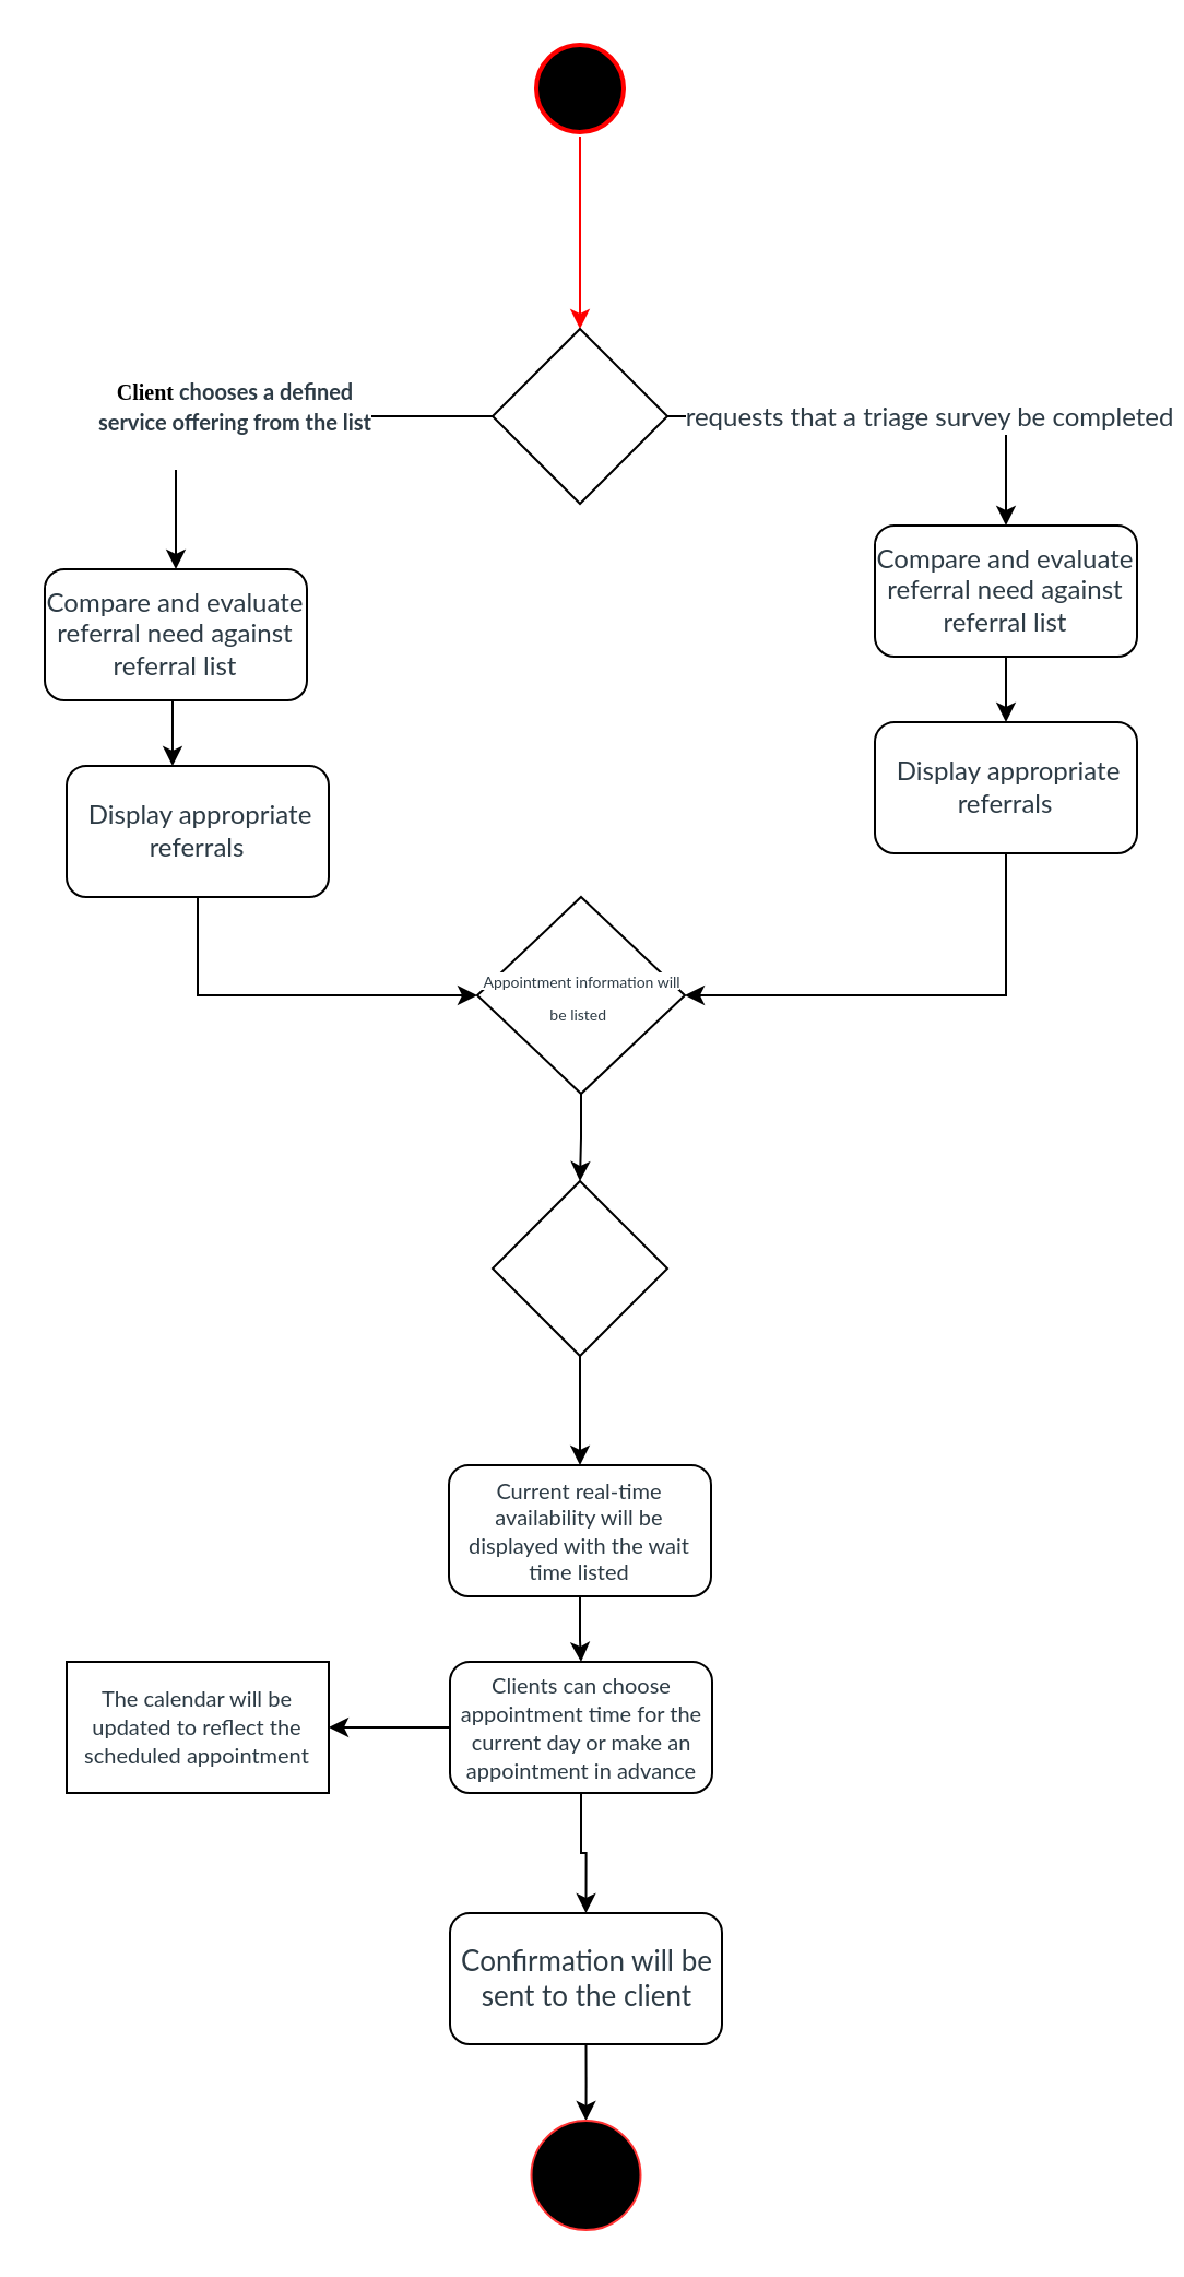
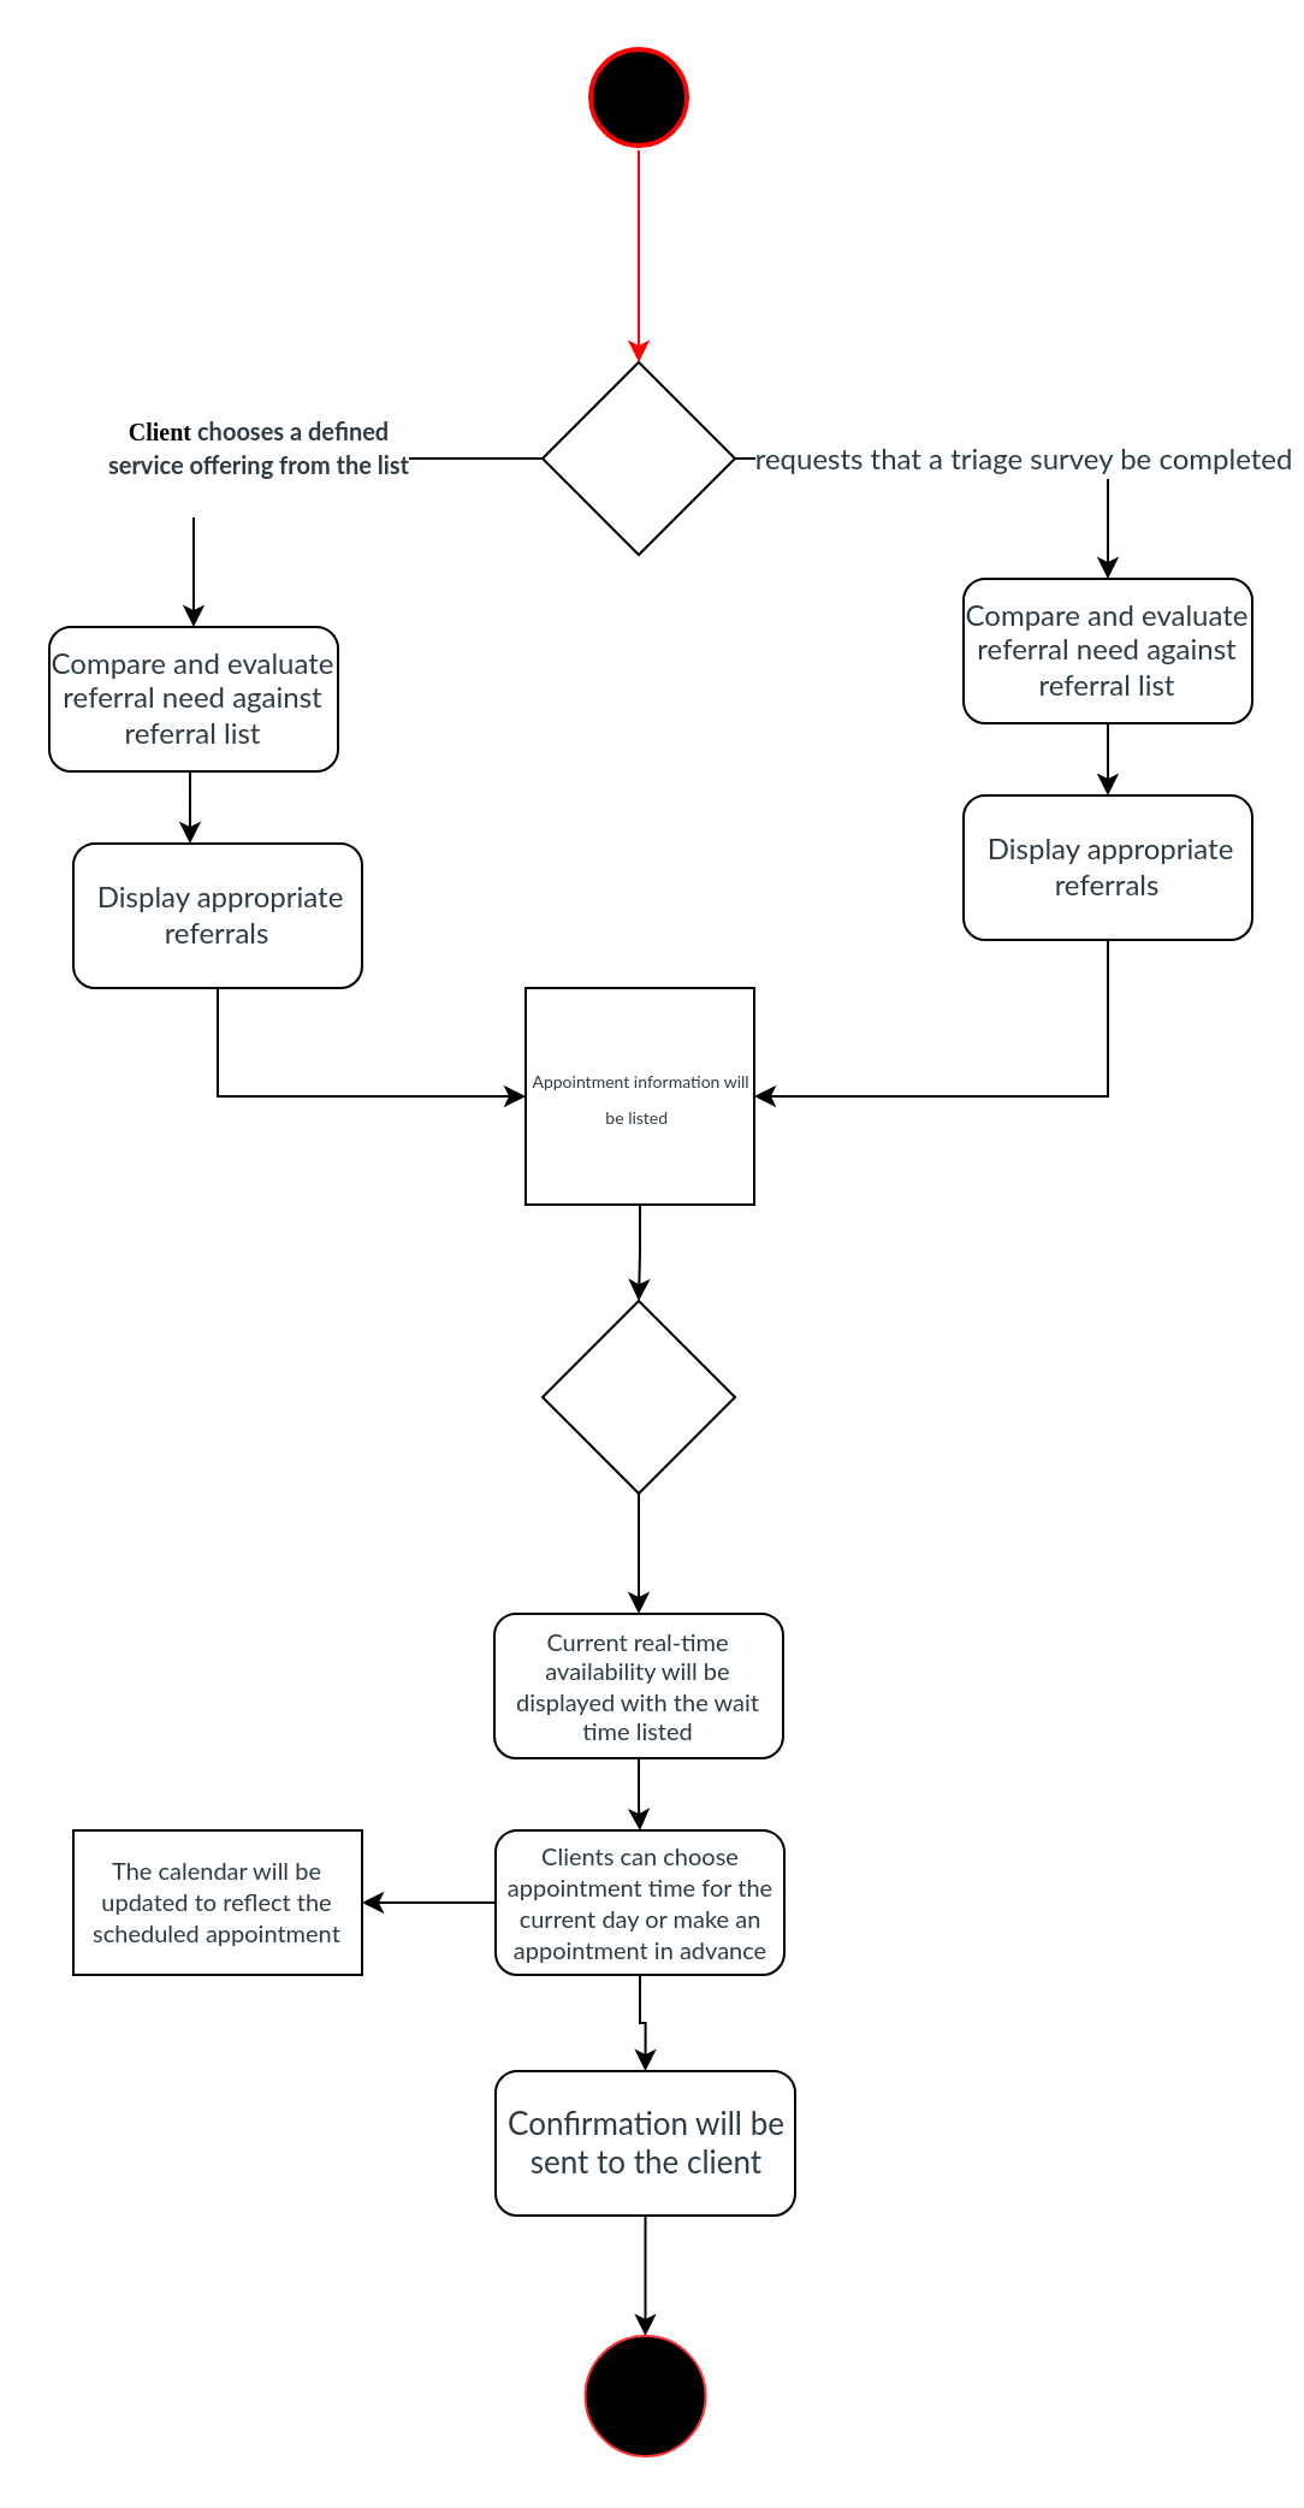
  <mxCell id="0" />
  <mxCell id="1" parent="0" />
  <mxCell id="2" style="edgeStyle=orthogonalEdgeStyle;rounded=0;orthogonalLoop=1;jettySize=auto;html=1;exitX=0.5;exitY=0;exitDx=0;exitDy=0;entryX=0.5;entryY=0;entryDx=0;entryDy=0;fontFamily=Times New Roman;fontSize=12;fillColor=#e51400;strokeColor=#FF0000;" parent="1" source="3" target="14" edge="1"><mxGeometry relative="1" as="geometry" /></mxCell>
  <mxCell id="3" value="" style="ellipse;whiteSpace=wrap;html=1;aspect=fixed;fillColor=#000000;direction=west;strokeColor=#FF0000;perimeterSpacing=2;strokeWidth=2;" parent="1" vertex="1"><mxGeometry x="245" y="20" width="40" height="40" as="geometry" /></mxCell>
  <mxCell id="4" style="edgeStyle=orthogonalEdgeStyle;rounded=0;orthogonalLoop=1;jettySize=auto;html=1;exitX=0.5;exitY=1;exitDx=0;exitDy=0;entryX=0;entryY=0.5;entryDx=0;entryDy=0;fontFamily=Times New Roman;fontSize=12;startArrow=none;" parent="1" source="19" target="16" edge="1"><mxGeometry relative="1" as="geometry" /></mxCell>
  <mxCell id="5" style="edgeStyle=orthogonalEdgeStyle;rounded=0;orthogonalLoop=1;jettySize=auto;html=1;exitX=0.5;exitY=1;exitDx=0;exitDy=0;entryX=0.404;entryY=0;entryDx=0;entryDy=0;entryPerimeter=0;fontSize=12;" edge="1" parent="1" source="6" target="19"><mxGeometry relative="1" as="geometry" /></mxCell>
  <mxCell id="6" value="&lt;span style=&quot;color: rgb(45 , 59 , 69) ; font-family: &amp;#34;lato extended&amp;#34; , &amp;#34;lato&amp;#34; , &amp;#34;helvetica neue&amp;#34; , &amp;#34;helvetica&amp;#34; , &amp;#34;arial&amp;#34; , sans-serif ; background-color: rgb(255 , 255 , 255)&quot;&gt;Compare and evaluate referral need against referral list&lt;/span&gt;" style="rounded=1;whiteSpace=wrap;html=1;fillColor=#FFFFFF;gradientColor=none;" parent="1" vertex="1"><mxGeometry x="20" y="260" width="120" height="60" as="geometry" /></mxCell>
  <mxCell id="7" style="edgeStyle=orthogonalEdgeStyle;rounded=0;orthogonalLoop=1;jettySize=auto;html=1;exitX=0.5;exitY=1;exitDx=0;exitDy=0;entryX=1;entryY=0.5;entryDx=0;entryDy=0;fontFamily=Times New Roman;fontSize=12;startArrow=none;" parent="1" source="20" target="16" edge="1"><mxGeometry relative="1" as="geometry" /></mxCell>
  <mxCell id="8" style="edgeStyle=orthogonalEdgeStyle;rounded=0;orthogonalLoop=1;jettySize=auto;html=1;exitX=0.5;exitY=1;exitDx=0;exitDy=0;entryX=0.5;entryY=0;entryDx=0;entryDy=0;fontSize=12;" edge="1" parent="1" source="9" target="20"><mxGeometry relative="1" as="geometry" /></mxCell>
  <mxCell id="9" value="&lt;span style=&quot;color: rgb(45 , 59 , 69) ; font-family: &amp;#34;lato extended&amp;#34; , &amp;#34;lato&amp;#34; , &amp;#34;helvetica neue&amp;#34; , &amp;#34;helvetica&amp;#34; , &amp;#34;arial&amp;#34; , sans-serif ; background-color: rgb(255 , 255 , 255)&quot;&gt;Compare and evaluate referral need against referral list&lt;/span&gt;" style="rounded=1;whiteSpace=wrap;html=1;fillColor=#FFFFFF;gradientColor=none;" parent="1" vertex="1"><mxGeometry x="400" y="240" width="120" height="60" as="geometry" /></mxCell>
  <mxCell id="10" style="edgeStyle=orthogonalEdgeStyle;rounded=0;orthogonalLoop=1;jettySize=auto;html=1;exitX=1;exitY=0.5;exitDx=0;exitDy=0;entryX=0.5;entryY=0;entryDx=0;entryDy=0;fontFamily=Times New Roman;fontSize=12;" parent="1" source="14" target="9" edge="1"><mxGeometry relative="1" as="geometry" /></mxCell>
  <mxCell id="11" value="&lt;span style=&quot;color: rgb(45 , 59 , 69) ; font-family: &amp;#34;lato extended&amp;#34; , &amp;#34;lato&amp;#34; , &amp;#34;helvetica neue&amp;#34; , &amp;#34;helvetica&amp;#34; , &amp;#34;arial&amp;#34; , sans-serif&quot;&gt;requests that a triage survey be completed&lt;/span&gt;" style="edgeLabel;html=1;align=center;verticalAlign=middle;resizable=0;points=[];fontSize=12;fontFamily=Times New Roman;" parent="10" vertex="1" connectable="0"><mxGeometry x="0.163" relative="1" as="geometry"><mxPoint as="offset" /></mxGeometry></mxCell>
  <mxCell id="12" style="edgeStyle=orthogonalEdgeStyle;rounded=0;orthogonalLoop=1;jettySize=auto;html=1;exitX=0;exitY=0.5;exitDx=0;exitDy=0;fontFamily=Times New Roman;fontSize=12;" parent="1" source="14" target="6" edge="1"><mxGeometry relative="1" as="geometry" /></mxCell>
  <mxCell id="13" value="&lt;font style=&quot;font-size: 10px&quot;&gt;&lt;b&gt;&lt;font style=&quot;font-size: 10px&quot;&gt;Client&amp;nbsp;&lt;span style=&quot;color: rgb(45 , 59 , 69) ; font-family: &amp;#34;lato extended&amp;#34; , &amp;#34;lato&amp;#34; , &amp;#34;helvetica neue&amp;#34; , &amp;#34;helvetica&amp;#34; , &amp;#34;arial&amp;#34; , sans-serif&quot;&gt;chooses a defined &lt;br&gt;service offering from the list&lt;/span&gt;&lt;/font&gt;&lt;font style=&quot;font-size: 10px&quot;&gt;&lt;br&gt;&lt;/font&gt;&lt;/b&gt;&lt;span style=&quot;font-weight: bold&quot;&gt;&amp;nbsp;&lt;/span&gt;&lt;/font&gt;" style="edgeLabel;html=1;align=center;verticalAlign=middle;resizable=0;points=[];fontSize=12;fontFamily=Times New Roman;" parent="12" vertex="1" connectable="0"><mxGeometry x="0.106" y="2" relative="1" as="geometry"><mxPoint as="offset" /></mxGeometry></mxCell>
  <mxCell id="14" value="" style="rhombus;whiteSpace=wrap;html=1;fillColor=#FFFFFF;gradientColor=none;" parent="1" vertex="1"><mxGeometry x="225" y="150" width="80" height="80" as="geometry" /></mxCell>
  <mxCell id="15" style="edgeStyle=orthogonalEdgeStyle;rounded=0;orthogonalLoop=1;jettySize=auto;html=1;exitX=0.5;exitY=1;exitDx=0;exitDy=0;entryX=0.5;entryY=0;entryDx=0;entryDy=0;fontFamily=Times New Roman;fontSize=12;" parent="1" source="16" target="18" edge="1"><mxGeometry relative="1" as="geometry" /></mxCell>
- <mxCell id="16" value="&lt;span style=&quot;color: rgb(45 , 59 , 69) ; font-family: &amp;#34;lato extended&amp;#34; , &amp;#34;lato&amp;#34; , &amp;#34;helvetica neue&amp;#34; , &amp;#34;helvetica&amp;#34; , &amp;#34;arial&amp;#34; , sans-serif ; background-color: rgb(255 , 255 , 255) ; font-size: 7px&quot;&gt;&amp;nbsp;Appointment information will be listed&amp;nbsp;&lt;/span&gt;" style="rhombus;whiteSpace=wrap;html=1;fillColor=#FFFFFF;gradientColor=none;" parent="1" vertex="1"><mxGeometry x="218" y="410" width="95" height="90" as="geometry" /></mxCell>
+ <mxCell id="16" value="&lt;span style=&quot;color: rgb(45 , 59 , 69) ; font-family: &amp;#34;lato extended&amp;#34; , &amp;#34;lato&amp;#34; , &amp;#34;helvetica neue&amp;#34; , &amp;#34;helvetica&amp;#34; , &amp;#34;arial&amp;#34; , sans-serif ; background-color: rgb(255 , 255 , 255) ; font-size: 7px&quot;&gt;&amp;nbsp;Appointment information will be listed&amp;nbsp;&lt;/span&gt;" style="whiteSpace=wrap;html=1;fillColor=#FFFFFF;gradientColor=none;rounded=0;" parent="1" vertex="1"><mxGeometry x="218" y="410" width="95" height="90" as="geometry" /></mxCell>
  <mxCell id="17" style="edgeStyle=orthogonalEdgeStyle;rounded=0;orthogonalLoop=1;jettySize=auto;html=1;exitX=0.5;exitY=1;exitDx=0;exitDy=0;fontSize=10;" edge="1" parent="1" source="18" target="22"><mxGeometry relative="1" as="geometry" /></mxCell>
  <mxCell id="18" value="" style="rhombus;whiteSpace=wrap;html=1;fillColor=#FFFFFF;gradientColor=none;" parent="1" vertex="1"><mxGeometry x="225" y="540" width="80" height="80" as="geometry" /></mxCell>
  <mxCell id="19" value="&lt;span style=&quot;color: rgb(45 , 59 , 69) ; font-family: &amp;#34;lato extended&amp;#34; , &amp;#34;lato&amp;#34; , &amp;#34;helvetica neue&amp;#34; , &amp;#34;helvetica&amp;#34; , &amp;#34;arial&amp;#34; , sans-serif ; background-color: rgb(255 , 255 , 255)&quot;&gt;&amp;nbsp;Display appropriate referrals&lt;/span&gt;" style="rounded=1;whiteSpace=wrap;html=1;fontSize=12;" vertex="1" parent="1"><mxGeometry x="30" y="350" width="120" height="60" as="geometry" /></mxCell>
  <mxCell id="20" value="&lt;span style=&quot;color: rgb(45 , 59 , 69) ; font-family: &amp;#34;lato extended&amp;#34; , &amp;#34;lato&amp;#34; , &amp;#34;helvetica neue&amp;#34; , &amp;#34;helvetica&amp;#34; , &amp;#34;arial&amp;#34; , sans-serif ; background-color: rgb(255 , 255 , 255)&quot;&gt;&amp;nbsp;Display appropriate referrals&lt;/span&gt;" style="rounded=1;whiteSpace=wrap;html=1;fontSize=12;" vertex="1" parent="1"><mxGeometry x="400" y="330" width="120" height="60" as="geometry" /></mxCell>
  <mxCell id="21" style="edgeStyle=orthogonalEdgeStyle;rounded=0;orthogonalLoop=1;jettySize=auto;html=1;exitX=0.5;exitY=1;exitDx=0;exitDy=0;fontSize=10;" edge="1" parent="1" source="22" target="25"><mxGeometry relative="1" as="geometry" /></mxCell>
  <mxCell id="22" value="&lt;span style=&quot;color: rgb(45 , 59 , 69) ; font-family: &amp;#34;lato extended&amp;#34; , &amp;#34;lato&amp;#34; , &amp;#34;helvetica neue&amp;#34; , &amp;#34;helvetica&amp;#34; , &amp;#34;arial&amp;#34; , sans-serif ; font-size: 10px ; background-color: rgb(255 , 255 , 255)&quot;&gt;Current real-time availability will be displayed with the wait time listed&lt;/span&gt;" style="rounded=1;whiteSpace=wrap;html=1;fontSize=7;" vertex="1" parent="1"><mxGeometry x="205" y="670" width="120" height="60" as="geometry" /></mxCell>
  <mxCell id="23" style="edgeStyle=orthogonalEdgeStyle;rounded=0;orthogonalLoop=1;jettySize=auto;html=1;exitX=0;exitY=0.5;exitDx=0;exitDy=0;entryX=1;entryY=0.5;entryDx=0;entryDy=0;fontSize=10;" edge="1" parent="1" source="25" target="28"><mxGeometry relative="1" as="geometry" /></mxCell>
  <mxCell id="24" style="edgeStyle=orthogonalEdgeStyle;rounded=0;orthogonalLoop=1;jettySize=auto;html=1;exitX=0.5;exitY=1;exitDx=0;exitDy=0;entryX=0.5;entryY=0;entryDx=0;entryDy=0;fontSize=10;" edge="1" parent="1" source="25" target="27"><mxGeometry relative="1" as="geometry" /></mxCell>
  <mxCell id="25" value="&lt;span style=&quot;color: rgb(45 , 59 , 69) ; font-family: &amp;#34;lato extended&amp;#34; , &amp;#34;lato&amp;#34; , &amp;#34;helvetica neue&amp;#34; , &amp;#34;helvetica&amp;#34; , &amp;#34;arial&amp;#34; , sans-serif ; font-style: normal ; font-weight: 400 ; letter-spacing: normal ; text-indent: 0px ; text-transform: none ; word-spacing: 0px ; background-color: rgb(255 , 255 , 255) ; display: inline ; float: none&quot;&gt;&lt;font style=&quot;font-size: 10px&quot;&gt;Clients can choose appointment time for the current day or make an appointment in advance&lt;/font&gt;&lt;/span&gt;" style="rounded=1;whiteSpace=wrap;html=1;fontSize=10;" vertex="1" parent="1"><mxGeometry x="205.5" y="760" width="120" height="60" as="geometry" /></mxCell>
  <mxCell id="26" style="edgeStyle=orthogonalEdgeStyle;rounded=0;orthogonalLoop=1;jettySize=auto;html=1;exitX=0.5;exitY=1;exitDx=0;exitDy=0;fontSize=13;" edge="1" parent="1" source="27" target="29"><mxGeometry relative="1" as="geometry" /></mxCell>
- <mxCell id="27" value="&lt;span style=&quot;color: rgb(45 , 59 , 69) ; font-family: &amp;#34;lato extended&amp;#34; , &amp;#34;lato&amp;#34; , &amp;#34;helvetica neue&amp;#34; , &amp;#34;helvetica&amp;#34; , &amp;#34;arial&amp;#34; , sans-serif ; font-size: 13px ; background-color: rgb(255 , 255 , 255)&quot;&gt;Confirmation will be sent to the client&lt;/span&gt;" style="rounded=1;whiteSpace=wrap;html=1;fontSize=10;" vertex="1" parent="1"><mxGeometry x="205.5" y="875" width="124.5" height="60" as="geometry" /></mxCell>
+ <mxCell id="27" value="&lt;span style=&quot;color: rgb(45 , 59 , 69) ; font-family: &amp;#34;lato extended&amp;#34; , &amp;#34;lato&amp;#34; , &amp;#34;helvetica neue&amp;#34; , &amp;#34;helvetica&amp;#34; , &amp;#34;arial&amp;#34; , sans-serif ; font-size: 13px ; background-color: rgb(255 , 255 , 255)&quot;&gt;Confirmation will be sent to the client&lt;/span&gt;" style="rounded=1;whiteSpace=wrap;html=1;fontSize=10;" vertex="1" parent="1"><mxGeometry x="205.5" y="860" width="124.5" height="60" as="geometry" /></mxCell>
  <mxCell id="28" value="&lt;span style=&quot;color: rgb(45 , 59 , 69) ; font-family: &amp;#34;lato extended&amp;#34; , &amp;#34;lato&amp;#34; , &amp;#34;helvetica neue&amp;#34; , &amp;#34;helvetica&amp;#34; , &amp;#34;arial&amp;#34; , sans-serif ; background-color: rgb(255 , 255 , 255)&quot;&gt;The calendar will be updated to reflect the scheduled appointmen&lt;font size=&quot;1&quot;&gt;t&lt;/font&gt;&lt;/span&gt;" style="rounded=0;whiteSpace=wrap;html=1;fontSize=10;" vertex="1" parent="1"><mxGeometry x="30" y="760" width="120" height="60" as="geometry" /></mxCell>
  <mxCell id="29" value="" style="ellipse;whiteSpace=wrap;html=1;aspect=fixed;fontSize=13;fillColor=#000000;strokeColor=#FF3333;" vertex="1" parent="1"><mxGeometry x="242.75" y="970" width="50" height="50" as="geometry" /></mxCell>
